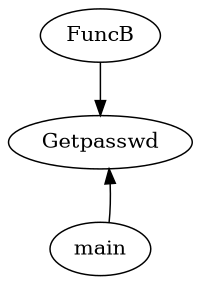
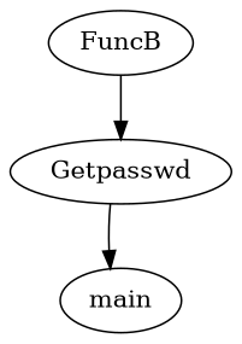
  digraph {
    FuncB
    Getpasswd
    main
    FuncB -> Getpasswd
-   main -> Getpasswd
+   Getpasswd -> main
  }
